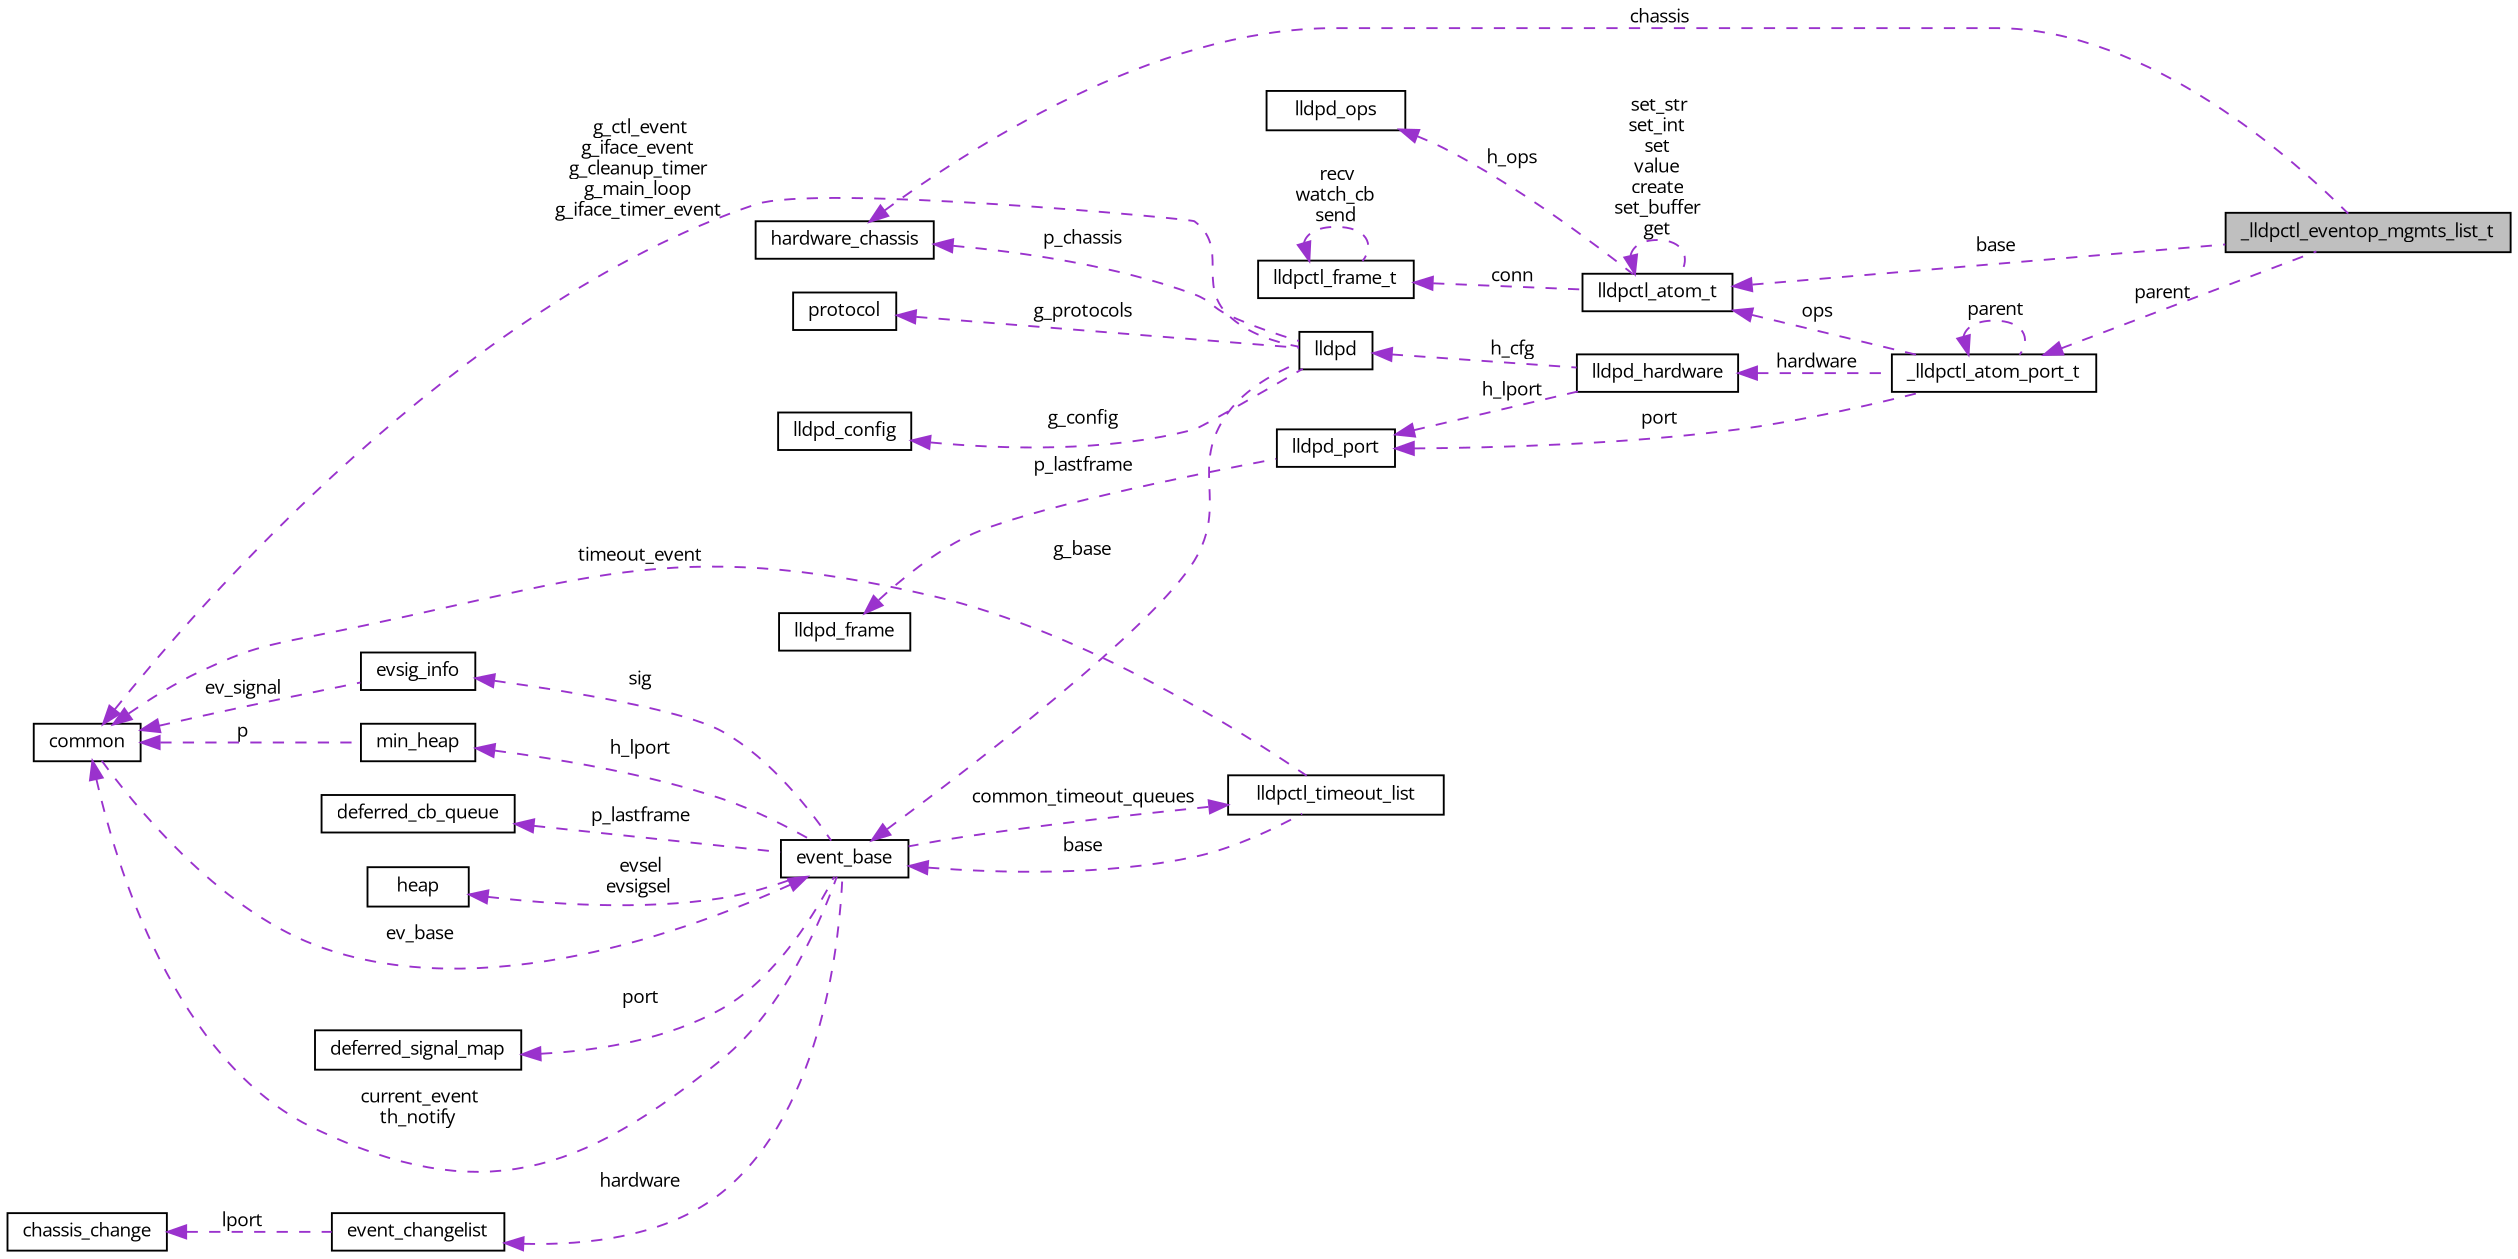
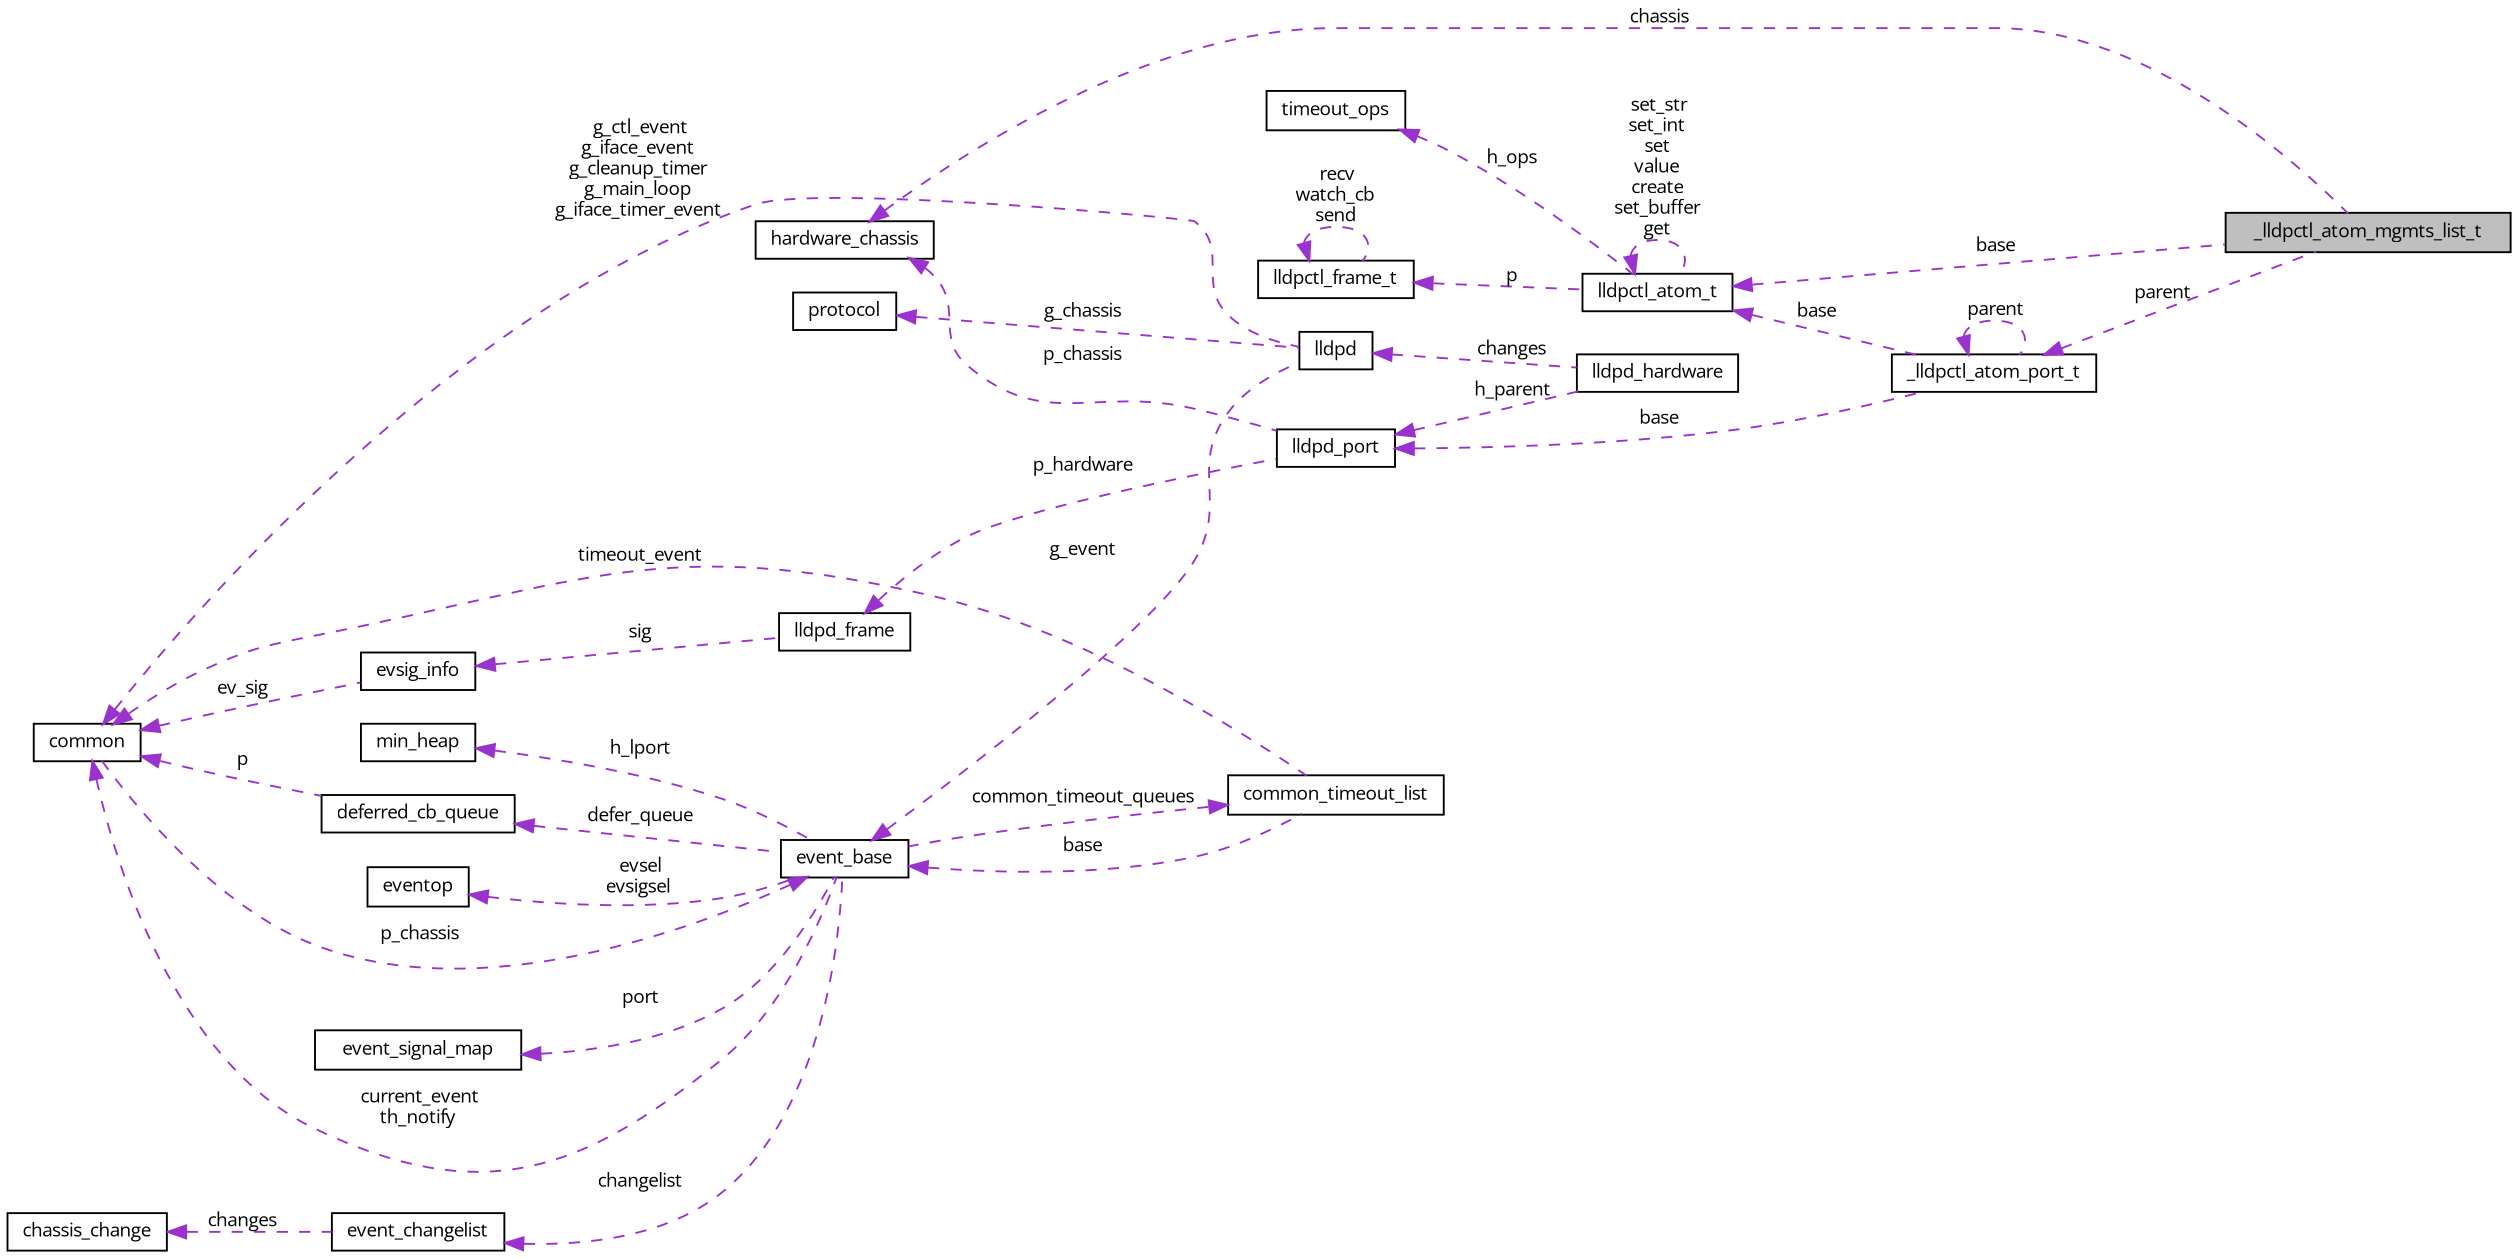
  digraph {
    fontname="Open Sans"
    rankdir=LR
    node [color=black fillcolor=white fontname="Open Sans" fontsize=10 shape=record style=filled]
    edge [color=darkorchid3 dir=back fontname="Open Sans" fontsize=10 labelfontname=Helvetica labelfontsize=10 style=dashed]
-   n1 [fillcolor=grey75 fontcolor=black height=0.2 label=_lldpctl_eventop_mgmts_list_t width=0.4]
+   n1 [fillcolor=grey75 fontcolor=black height=0.2 label=_lldpctl_atom_mgmts_list_t width=0.4]
    n2 [height=0.2 label=_lldpctl_atom_port_t width=0.4]
    n3 [height=0.2 label=lldpd_hardware width=0.4]
    n4 [height=0.2 label=lldpd width=0.4]
    n5 [height=0.2 label=protocol width=0.4]
    n6 [height=0.2 label=common width=0.4]
    n7 [height=0.2 label=event_base width=0.4]
    n8 [height=0.2 label=evsig_info width=0.4]
    n9 [height=0.2 label=min_heap width=0.4]
-   n10 [height=0.2 label=lldpctl_timeout_list width=0.4]
-   n11 [height=0.2 label=heap width=0.4]
+   n10 [height=0.2 label=common_timeout_list width=0.4]
+   n11 [height=0.2 label=eventop width=0.4]
    n12 [height=0.2 label=deferred_cb_queue width=0.4]
-   n13 [height=0.2 label=deferred_signal_map width=0.4]
+   n13 [height=0.2 label=event_signal_map width=0.4]
    n14 [height=0.2 label=event_changelist width=0.4]
    n15 [height=0.2 label=chassis_change width=0.4]
-   n16 [height=0.2 label=lldpd_config width=0.4]
    n17 [height=0.2 label=lldpd_port width=0.4]
    n18 [height=0.2 label=lldpd_frame width=0.4]
    n19 [height=0.2 label=hardware_chassis width=0.4]
-   n20 [height=0.2 label=lldpd_ops width=0.4]
+   n20 [height=0.2 label=timeout_ops width=0.4]
    n21 [height=0.2 label=lldpctl_atom_t width=0.4]
    n22 [height=0.2 label=lldpctl_frame_t width=0.4]
    n2 -> n1 [label=" parent"]
    n2 -> n2 [label=" parent"]
-   n3 -> n2 [label=" hardware"]
-   n4 -> n3 [label=" h_cfg"]
-   n5 -> n4 [label=" g_protocols"]
+   n4 -> n3 [label=" changes"]
+   n5 -> n4 [label=" g_chassis"]
    n6 -> n4 [label=" g_ctl_event\ng_iface_event\ng_cleanup_timer\ng_main_loop\ng_iface_timer_event"]
    n6 -> n7 [label=" current_event\nth_notify"]
-   n6 -> n8 [label=" ev_signal"]
-   n6 -> n9 [label=" p"]
+   n6 -> n8 [label=" ev_sig"]
+   n6 -> n12 [label=" p"]
    n6 -> n10 [label=" timeout_event"]
-   n7 -> n4 [label=" g_base"]
-   n7 -> n6 [label=" ev_base"]
+   n7 -> n4 [label=" g_event"]
+   n7 -> n6 [label=" p_chassis"]
    n7 -> n10 [label=" base"]
-   n8 -> n7 [label=" sig"]
+   n8 -> n18 [label=" sig"]
    n9 -> n7 [label=" h_lport"]
    n10 -> n7 [label=" common_timeout_queues"]
    n11 -> n7 [label=" evsel\nevsigsel"]
-   n12 -> n7 [label=" p_lastframe"]
+   n12 -> n7 [label=" defer_queue"]
    n13 -> n7 [label=" port"]
-   n14 -> n7 [label=" hardware"]
-   n15 -> n14 [label=" lport"]
-   n16 -> n4 [label=" g_config"]
-   n17 -> n2 [label=" port"]
-   n17 -> n3 [label=" h_lport"]
-   n18 -> n17 [label=" p_lastframe"]
+   n14 -> n7 [label=" changelist"]
+   n15 -> n14 [label=" changes"]
+   n17 -> n2 [label=" base"]
+   n17 -> n3 [label=" h_parent"]
+   n18 -> n17 [label=" p_hardware"]
    n19 -> n1 [label=" chassis"]
-   n19 -> n4 [label=" p_chassis"]
+   n19 -> n17 [label=" p_chassis"]
    n20 -> n21 [label=" h_ops"]
    n21 -> n1 [label=" base"]
-   n21 -> n2 [label=" ops"]
+   n21 -> n2 [label=" base"]
    n21 -> n21 [label=" set_str\nset_int\nset\nvalue\ncreate\nset_buffer\nget"]
-   n22 -> n21 [label=" conn"]
+   n22 -> n21 [label=" p"]
    n22 -> n22 [label=" recv\nwatch_cb\nsend"]
  }
